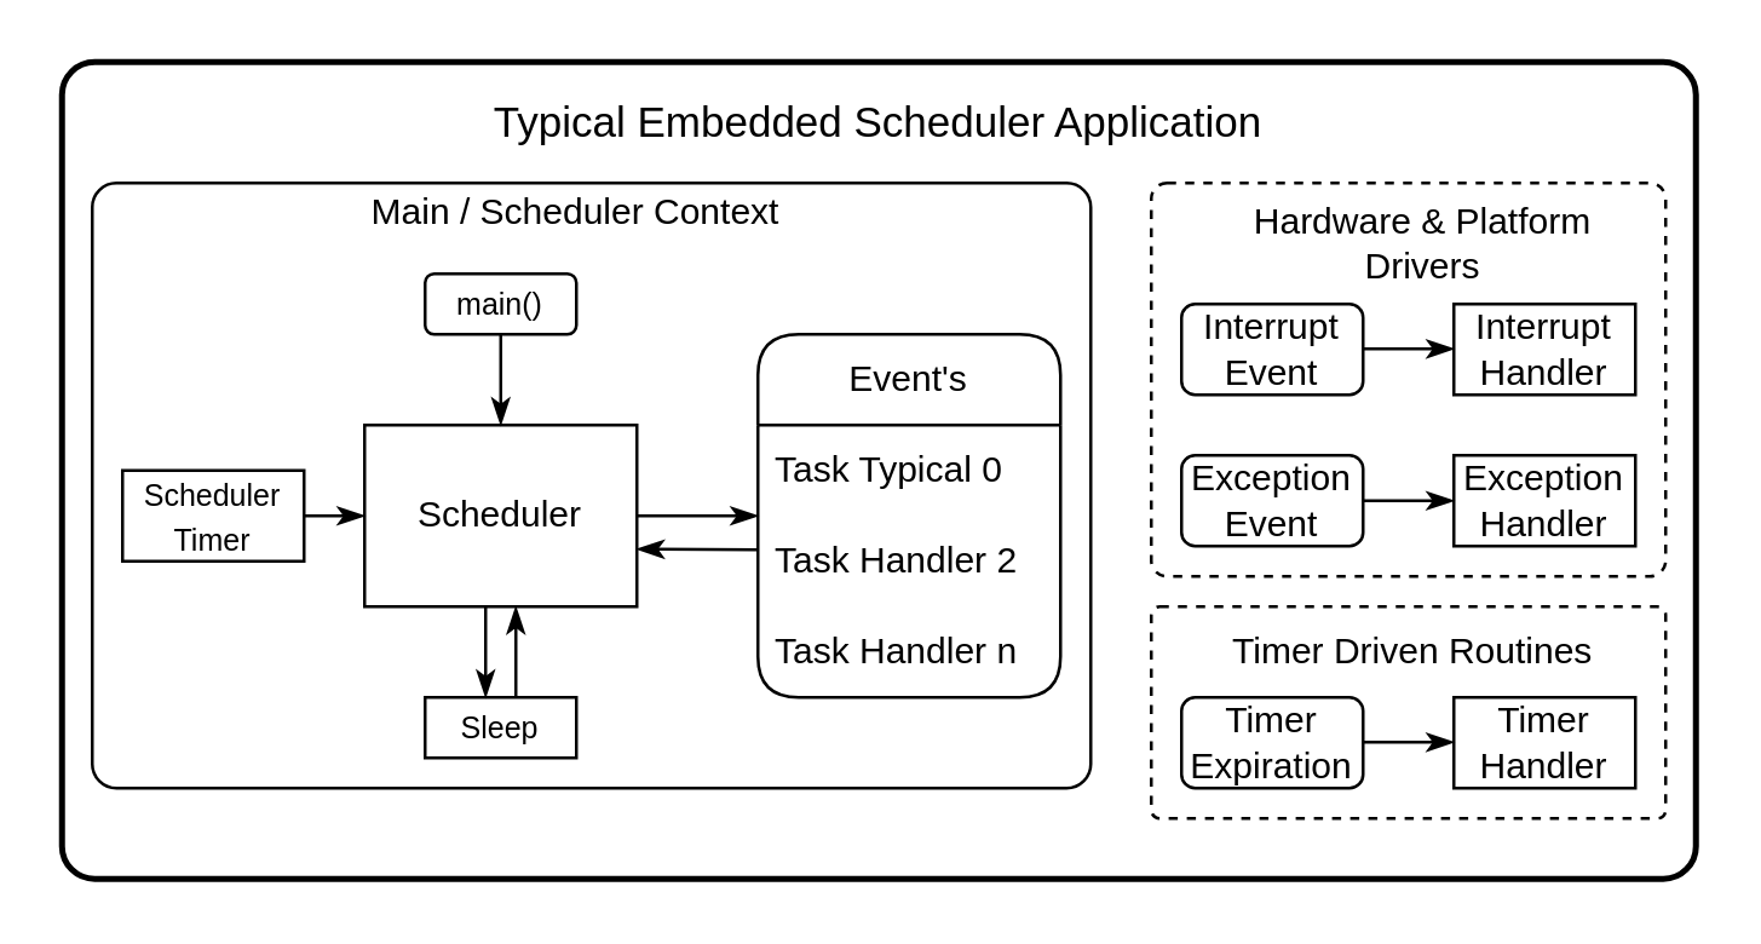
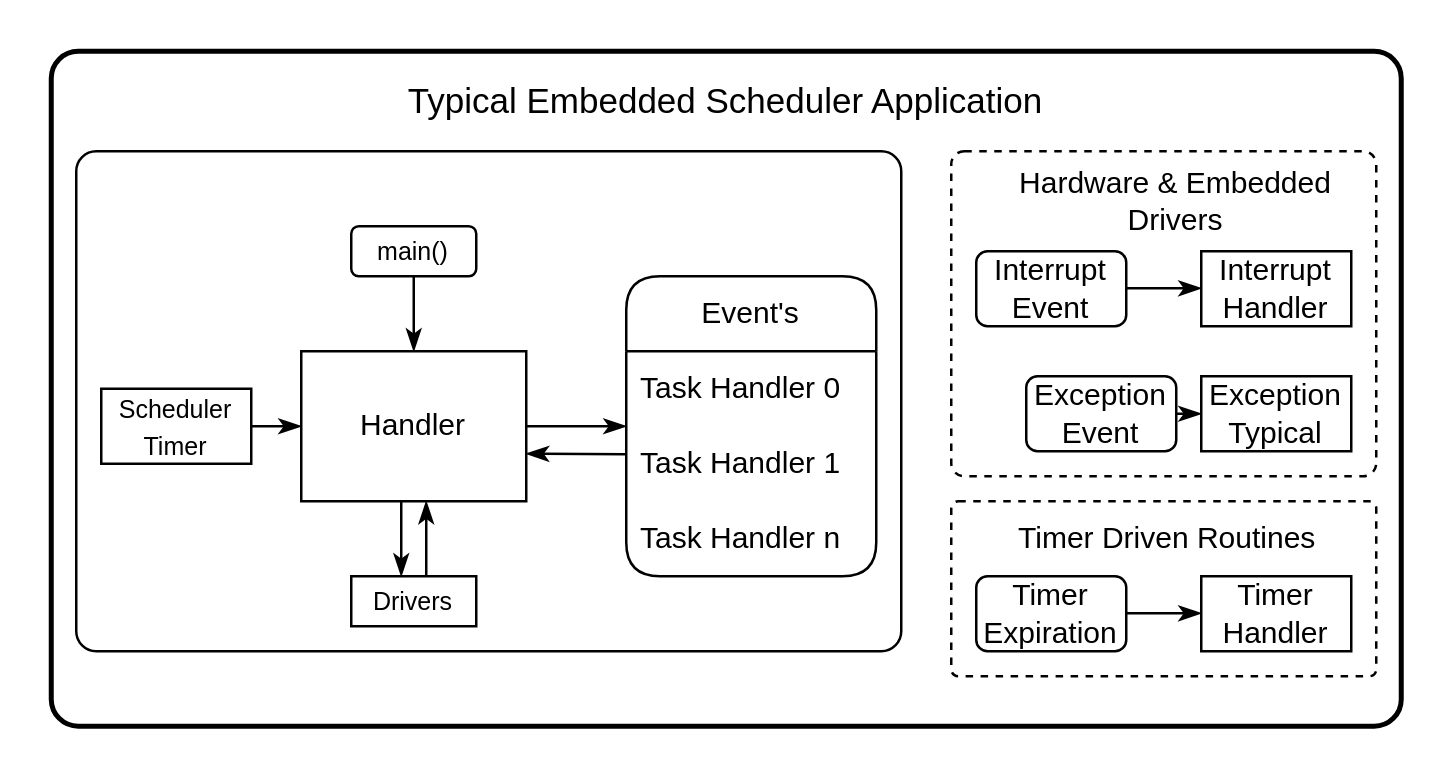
  <mxCell id="0" />
  <mxCell id="1" parent="0" />
  <mxCell id="2" value="" style="rounded=1;whiteSpace=wrap;html=1;fillColor=none;shadow=0;glass=0;strokeWidth=2;perimeterSpacing=0;arcSize=4;" parent="1" vertex="1"><mxGeometry x="20" y="20" width="540" height="270" as="geometry" /></mxCell>
  <mxCell id="3" value="&lt;font style=&quot;font-size: 14px;&quot;&gt;Typical Embedded Scheduler Application&lt;/font&gt;" style="text;html=1;strokeColor=none;fillColor=none;align=center;verticalAlign=middle;whiteSpace=wrap;rounded=0;" parent="1" vertex="1"><mxGeometry x="20" y="30" width="540" height="20" as="geometry" /></mxCell>
  <mxCell id="4" value="" style="rounded=1;whiteSpace=wrap;html=1;fillColor=none;arcSize=4;" parent="1" vertex="1"><mxGeometry x="30" y="60" width="330" height="200" as="geometry" /></mxCell>
  <mxCell id="5" value="" style="rounded=1;whiteSpace=wrap;html=1;fillColor=none;dashed=1;arcSize=4;" parent="1" vertex="1"><mxGeometry x="380" y="60" width="170" height="130" as="geometry" /></mxCell>
  <mxCell id="6" value="&lt;font style=&quot;font-size: 10px;&quot;&gt;Scheduler&lt;br&gt;&lt;/font&gt;&lt;font style=&quot;font-size: 10px;&quot;&gt;Timer&lt;/font&gt;" style="rounded=0;whiteSpace=wrap;html=1;fillColor=none;" parent="1" vertex="1"><mxGeometry x="40" y="155" width="60" height="30" as="geometry" /></mxCell>
- <mxCell id="7" value="Scheduler" style="rounded=0;whiteSpace=wrap;html=1;fillColor=none;" parent="1" vertex="1"><mxGeometry x="120" y="140" width="90" height="60" as="geometry" /></mxCell>
+ <mxCell id="7" value="Handler" style="rounded=0;whiteSpace=wrap;html=1;fillColor=none;" parent="1" vertex="1"><mxGeometry x="120" y="140" width="90" height="60" as="geometry" /></mxCell>
  <mxCell id="8" value="Event's" style="swimlane;fontStyle=0;childLayout=stackLayout;horizontal=1;startSize=30;horizontalStack=0;resizeParent=1;resizeParentMax=0;resizeLast=0;collapsible=1;marginBottom=0;whiteSpace=wrap;html=1;rounded=1;fillColor=none;" parent="1" vertex="1"><mxGeometry x="250" y="110" width="100" height="120" as="geometry"><mxRectangle x="590" y="145" width="110" height="30" as="alternateBounds" /></mxGeometry></mxCell>
- <mxCell id="9" value="Task Typical 0" style="text;strokeColor=none;fillColor=none;align=left;verticalAlign=middle;spacingLeft=4;spacingRight=4;overflow=hidden;points=[[0,0.5],[1,0.5]];portConstraint=eastwest;rotatable=0;whiteSpace=wrap;html=1;" parent="8" vertex="1"><mxGeometry y="30" width="100" height="30" as="geometry" /></mxCell>
- <mxCell id="10" value="Task Handler 2" style="text;strokeColor=none;fillColor=none;align=left;verticalAlign=middle;spacingLeft=4;spacingRight=4;overflow=hidden;points=[[0,0.5],[1,0.5]];portConstraint=eastwest;rotatable=0;whiteSpace=wrap;html=1;" parent="8" vertex="1"><mxGeometry y="60" width="100" height="30" as="geometry" /></mxCell>
+ <mxCell id="9" value="Task Handler 0" style="text;strokeColor=none;fillColor=none;align=left;verticalAlign=middle;spacingLeft=4;spacingRight=4;overflow=hidden;points=[[0,0.5],[1,0.5]];portConstraint=eastwest;rotatable=0;whiteSpace=wrap;html=1;" parent="8" vertex="1"><mxGeometry y="30" width="100" height="30" as="geometry" /></mxCell>
+ <mxCell id="10" value="Task Handler 1" style="text;strokeColor=none;fillColor=none;align=left;verticalAlign=middle;spacingLeft=4;spacingRight=4;overflow=hidden;points=[[0,0.5],[1,0.5]];portConstraint=eastwest;rotatable=0;whiteSpace=wrap;html=1;" parent="8" vertex="1"><mxGeometry y="60" width="100" height="30" as="geometry" /></mxCell>
  <mxCell id="11" value="Task Handler n" style="text;strokeColor=none;fillColor=none;align=left;verticalAlign=middle;spacingLeft=4;spacingRight=4;overflow=hidden;points=[[0,0.5],[1,0.5]];portConstraint=eastwest;rotatable=0;whiteSpace=wrap;html=1;" parent="8" vertex="1"><mxGeometry y="90" width="100" height="30" as="geometry" /></mxCell>
  <mxCell id="12" value="" style="endArrow=none;startArrow=classicThin;html=1;rounded=0;entryX=-0.003;entryY=0.372;entryDx=0;entryDy=0;entryPerimeter=0;endFill=0;startFill=1;" parent="1" target="10" edge="1"><mxGeometry width="50" height="50" relative="1" as="geometry"><mxPoint x="210" y="181" as="sourcePoint" /><mxPoint x="210" y="230" as="targetPoint" /></mxGeometry></mxCell>
  <mxCell id="13" value="" style="endArrow=classicThin;html=1;rounded=0;entryX=0;entryY=0.167;entryDx=0;entryDy=0;endFill=1;entryPerimeter=0;" parent="1" edge="1"><mxGeometry width="50" height="50" relative="1" as="geometry"><mxPoint x="100" y="170" as="sourcePoint" /><mxPoint x="120" y="170.02" as="targetPoint" /></mxGeometry></mxCell>
- <mxCell id="14" value="&lt;font style=&quot;font-size: 10px;&quot;&gt;Sleep&lt;/font&gt;" style="rounded=0;whiteSpace=wrap;html=1;fillColor=none;" parent="1" vertex="1"><mxGeometry x="140" y="230" width="50" height="20" as="geometry" /></mxCell>
+ <mxCell id="14" value="&lt;font style=&quot;font-size: 10px;&quot;&gt;Drivers&lt;/font&gt;" style="rounded=0;whiteSpace=wrap;html=1;fillColor=none;" parent="1" vertex="1"><mxGeometry x="140" y="230" width="50" height="20" as="geometry" /></mxCell>
  <mxCell id="15" value="" style="endArrow=none;startArrow=classicThin;html=1;rounded=0;endFill=0;startFill=1;" parent="1" edge="1"><mxGeometry width="50" height="50" relative="1" as="geometry"><mxPoint x="160" y="230" as="sourcePoint" /><mxPoint x="160" y="200" as="targetPoint" /></mxGeometry></mxCell>
  <mxCell id="16" value="" style="endArrow=none;startArrow=classicThin;html=1;rounded=0;endFill=0;startFill=1;" parent="1" edge="1"><mxGeometry width="50" height="50" relative="1" as="geometry"><mxPoint x="170" y="200" as="sourcePoint" /><mxPoint x="170" y="230" as="targetPoint" /></mxGeometry></mxCell>
  <mxCell id="17" value="" style="endArrow=classicThin;startArrow=none;html=1;rounded=0;entryX=-0.003;entryY=0.372;entryDx=0;entryDy=0;entryPerimeter=0;startFill=0;endFill=1;" parent="1" edge="1"><mxGeometry width="50" height="50" relative="1" as="geometry"><mxPoint x="210" y="170" as="sourcePoint" /><mxPoint x="250" y="170" as="targetPoint" /></mxGeometry></mxCell>
  <mxCell id="18" value="&lt;font style=&quot;font-size: 10px;&quot;&gt;main()&lt;/font&gt;" style="whiteSpace=wrap;html=1;fillColor=none;rounded=1;" parent="1" vertex="1"><mxGeometry x="140" y="90" width="50" height="20" as="geometry" /></mxCell>
  <mxCell id="19" value="" style="endArrow=classicThin;html=1;rounded=0;exitX=0.5;exitY=1;exitDx=0;exitDy=0;endFill=1;" parent="1" source="18" target="7" edge="1"><mxGeometry width="50" height="50" relative="1" as="geometry"><mxPoint x="190" y="230" as="sourcePoint" /><mxPoint x="240" y="180" as="targetPoint" /></mxGeometry></mxCell>
  <mxCell id="20" value="Interrupt Event" style="rounded=1;whiteSpace=wrap;html=1;fillColor=none;" parent="1" vertex="1"><mxGeometry x="390" y="100" width="60" height="30" as="geometry" /></mxCell>
  <mxCell id="21" value="Interrupt Handler" style="rounded=0;whiteSpace=wrap;html=1;fillColor=none;" parent="1" vertex="1"><mxGeometry x="480" y="100" width="60" height="30" as="geometry" /></mxCell>
- <mxCell id="22" value="Hardware &amp;amp; Platform Drivers" style="text;html=1;strokeColor=none;fillColor=none;align=center;verticalAlign=middle;whiteSpace=wrap;rounded=0;" parent="1" vertex="1"><mxGeometry x="400" y="60" width="140" height="40" as="geometry" /></mxCell>
- <mxCell id="23" value="Exception Event" style="rounded=1;whiteSpace=wrap;html=1;fillColor=none;" parent="1" vertex="1"><mxGeometry x="390" y="150" width="60" height="30" as="geometry" /></mxCell>
- <mxCell id="24" value="Exception Handler" style="rounded=0;whiteSpace=wrap;html=1;fillColor=none;" parent="1" vertex="1"><mxGeometry x="480" y="150" width="60" height="30" as="geometry" /></mxCell>
+ <mxCell id="22" value="Hardware &amp;amp; Embedded Drivers" style="text;html=1;strokeColor=none;fillColor=none;align=center;verticalAlign=middle;whiteSpace=wrap;rounded=0;" parent="1" vertex="1"><mxGeometry x="400" y="60" width="140" height="40" as="geometry" /></mxCell>
+ <mxCell id="23" value="Exception Event" style="rounded=1;whiteSpace=wrap;html=1;fillColor=none;" parent="1" vertex="1"><mxGeometry x="410" y="150" width="60" height="30" as="geometry" /></mxCell>
+ <mxCell id="24" value="Exception Typical" style="rounded=0;whiteSpace=wrap;html=1;fillColor=none;" parent="1" vertex="1"><mxGeometry x="480" y="150" width="60" height="30" as="geometry" /></mxCell>
  <mxCell id="25" value="" style="endArrow=classicThin;html=1;rounded=0;exitX=1;exitY=0.5;exitDx=0;exitDy=0;endFill=1;" parent="1" source="23" target="24" edge="1"><mxGeometry width="50" height="50" relative="1" as="geometry"><mxPoint x="470" y="190" as="sourcePoint" /><mxPoint x="520" y="140" as="targetPoint" /></mxGeometry></mxCell>
  <mxCell id="26" value="" style="endArrow=classicThin;html=1;rounded=0;exitX=1;exitY=0.5;exitDx=0;exitDy=0;endFill=1;" parent="1" edge="1"><mxGeometry width="50" height="50" relative="1" as="geometry"><mxPoint x="450" y="114.84" as="sourcePoint" /><mxPoint x="480" y="114.84" as="targetPoint" /></mxGeometry></mxCell>
- <mxCell id="27" value="Main / Scheduler Context" style="text;html=1;strokeColor=none;fillColor=none;align=center;verticalAlign=middle;whiteSpace=wrap;rounded=0;" parent="1" vertex="1"><mxGeometry x="100" y="60" width="180" height="20" as="geometry" /></mxCell>
  <mxCell id="28" value="" style="rounded=1;whiteSpace=wrap;html=1;fillColor=none;dashed=1;arcSize=4;" parent="1" vertex="1"><mxGeometry x="380" y="200" width="170" height="70" as="geometry" /></mxCell>
  <mxCell id="29" value="Timer Expiration" style="rounded=1;whiteSpace=wrap;html=1;fillColor=none;" parent="1" vertex="1"><mxGeometry x="390" y="230" width="60" height="30" as="geometry" /></mxCell>
  <mxCell id="30" value="Timer Handler" style="rounded=0;whiteSpace=wrap;html=1;fillColor=none;" parent="1" vertex="1"><mxGeometry x="480" y="230" width="60" height="30" as="geometry" /></mxCell>
  <mxCell id="31" value="Timer Driven Routines&amp;nbsp;&amp;nbsp;" style="text;html=1;strokeColor=none;fillColor=none;align=center;verticalAlign=middle;whiteSpace=wrap;rounded=0;" parent="1" vertex="1"><mxGeometry x="400" y="200" width="140" height="30" as="geometry" /></mxCell>
  <mxCell id="32" value="" style="endArrow=classicThin;html=1;rounded=0;exitX=1;exitY=0.5;exitDx=0;exitDy=0;endFill=1;" parent="1" edge="1"><mxGeometry width="50" height="50" relative="1" as="geometry"><mxPoint x="450" y="244.84" as="sourcePoint" /><mxPoint x="480" y="244.84" as="targetPoint" /></mxGeometry></mxCell>
  <mxCell id="33" style="edgeStyle=orthogonalEdgeStyle;rounded=0;orthogonalLoop=1;jettySize=auto;html=1;exitX=0.5;exitY=1;exitDx=0;exitDy=0;" parent="1" source="28" target="28" edge="1"><mxGeometry relative="1" as="geometry" /></mxCell>
